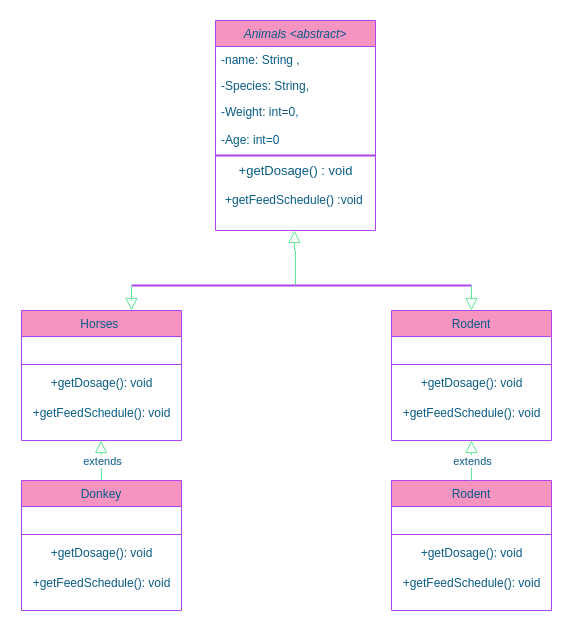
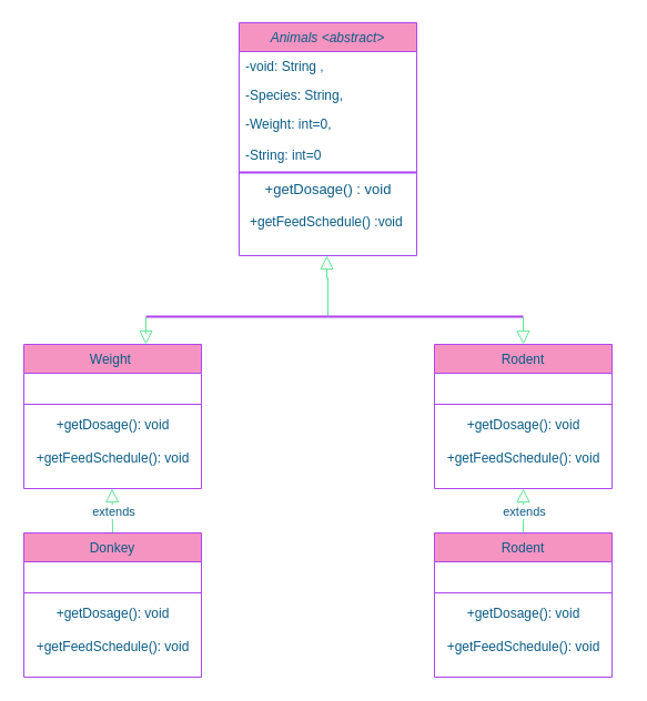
  <mxCell id="0" />
  <mxCell id="1" parent="0" />
  <mxCell id="2" value="Animals &lt;abstract&gt;" style="swimlane;fontStyle=2;align=center;verticalAlign=top;childLayout=stackLayout;horizontal=1;startSize=26;horizontalStack=0;resizeParent=1;resizeLast=0;collapsible=1;marginBottom=0;rounded=0;shadow=0;strokeWidth=1;fillColor=#F694C1;strokeColor=#AF45ED;fontColor=#095C86;" parent="1" vertex="1"><mxGeometry x="215" y="20" width="160" height="210" as="geometry"><mxRectangle x="230" y="140" width="160" height="26" as="alternateBounds" /></mxGeometry></mxCell>
- <mxCell id="3" value="-name: String ," style="text;align=left;verticalAlign=top;spacingLeft=4;spacingRight=4;overflow=hidden;rotatable=0;points=[[0,0.5],[1,0.5]];portConstraint=eastwest;fontColor=#095C86;" parent="2" vertex="1"><mxGeometry y="26" width="160" height="26" as="geometry" /></mxCell>
+ <mxCell id="3" value="-void: String ," style="text;align=left;verticalAlign=top;spacingLeft=4;spacingRight=4;overflow=hidden;rotatable=0;points=[[0,0.5],[1,0.5]];portConstraint=eastwest;fontColor=#095C86;" parent="2" vertex="1"><mxGeometry y="26" width="160" height="26" as="geometry" /></mxCell>
  <mxCell id="4" value="-Species: String, " style="text;align=left;verticalAlign=top;spacingLeft=4;spacingRight=4;overflow=hidden;rotatable=0;points=[[0,0.5],[1,0.5]];portConstraint=eastwest;rounded=0;shadow=0;html=0;fontColor=#095C86;" parent="2" vertex="1"><mxGeometry y="52" width="160" height="26" as="geometry" /></mxCell>
- <mxCell id="5" value="-Weight: int=0, &#10;&#10;-Age: int=0" style="text;align=left;verticalAlign=top;spacingLeft=4;spacingRight=4;overflow=hidden;rotatable=0;points=[[0,0.5],[1,0.5]];portConstraint=eastwest;rounded=0;shadow=0;html=0;fontColor=#095C86;" parent="2" vertex="1"><mxGeometry y="78" width="160" height="52" as="geometry" /></mxCell>
+ <mxCell id="5" value="-Weight: int=0, &#10;&#10;-String: int=0" style="text;align=left;verticalAlign=top;spacingLeft=4;spacingRight=4;overflow=hidden;rotatable=0;points=[[0,0.5],[1,0.5]];portConstraint=eastwest;rounded=0;shadow=0;html=0;fontColor=#095C86;" parent="2" vertex="1"><mxGeometry y="78" width="160" height="52" as="geometry" /></mxCell>
  <mxCell id="6" value="" style="line;strokeWidth=2;html=1;strokeColor=#AF45ED;fillColor=#F694C1;fontColor=#095C86;" vertex="1" parent="2"><mxGeometry y="130" width="160" height="10" as="geometry" /></mxCell>
  <mxCell id="7" value="+getDosage() : void" style="text;strokeColor=none;fillColor=none;html=1;fontSize=13;fontStyle=0;verticalAlign=middle;align=center;fontColor=#095C86;" vertex="1" parent="2"><mxGeometry y="140" width="160" height="20" as="geometry" /></mxCell>
  <mxCell id="8" value="+getFeedSchedule() :void&amp;nbsp;" style="text;strokeColor=none;fillColor=none;html=1;fontSize=12;fontStyle=0;verticalAlign=middle;align=center;strokeWidth=1;fontColor=#095C86;" vertex="1" parent="2"><mxGeometry y="160" width="160" height="40" as="geometry" /></mxCell>
  <mxCell id="9" value="" style="endArrow=block;endSize=10;endFill=0;shadow=0;strokeWidth=1;rounded=0;edgeStyle=elbowEdgeStyle;elbow=vertical;exitX=1;exitY=0.5;exitDx=0;exitDy=0;exitPerimeter=0;strokeColor=#60E696;fontColor=#095C86;" parent="1" source="10" edge="1"><mxGeometry width="160" relative="1" as="geometry"><mxPoint x="294" y="280" as="sourcePoint" /><mxPoint x="294" y="230" as="targetPoint" /><Array as="points"><mxPoint x="284" y="250" /><mxPoint x="384" y="220" /><mxPoint x="214" y="230" /></Array></mxGeometry></mxCell>
  <mxCell id="10" value="" style="line;strokeWidth=2;html=1;strokeColor=#AF45ED;fontSize=12;fillColor=#F694C1;fontColor=#095C86;" vertex="1" parent="1"><mxGeometry x="131" y="280" width="164" height="10" as="geometry" /></mxCell>
  <mxCell id="11" value="" style="line;strokeWidth=2;html=1;strokeColor=#AF45ED;fontSize=12;fillColor=#F694C1;fontColor=#095C86;" vertex="1" parent="1"><mxGeometry x="295" y="280" width="176" height="10" as="geometry" /></mxCell>
  <mxCell id="12" value="" style="endArrow=block;endSize=10;endFill=0;shadow=0;strokeWidth=1;rounded=0;edgeStyle=elbowEdgeStyle;elbow=vertical;exitX=0;exitY=0.5;exitDx=0;exitDy=0;exitPerimeter=0;strokeColor=#60E696;fontColor=#095C86;" edge="1" parent="1" source="10"><mxGeometry width="160" relative="1" as="geometry"><mxPoint x="305" y="295" as="sourcePoint" /><mxPoint x="131" y="310" as="targetPoint" /><Array as="points"><mxPoint x="131" y="300" /><mxPoint x="394" y="230" /><mxPoint x="224" y="240" /></Array></mxGeometry></mxCell>
  <mxCell id="13" value="" style="endArrow=block;endSize=10;endFill=0;shadow=0;strokeWidth=1;rounded=0;edgeStyle=elbowEdgeStyle;elbow=vertical;exitX=1;exitY=0.5;exitDx=0;exitDy=0;exitPerimeter=0;strokeColor=#60E696;fontColor=#095C86;" edge="1" parent="1" source="11"><mxGeometry width="160" relative="1" as="geometry"><mxPoint x="471" y="290" as="sourcePoint" /><mxPoint x="471" y="310" as="targetPoint" /><Array as="points" /></mxGeometry></mxCell>
- <mxCell id="14" value="Horses " style="swimlane;fontStyle=0;align=center;verticalAlign=top;childLayout=stackLayout;horizontal=1;startSize=26;horizontalStack=0;resizeParent=1;resizeLast=0;collapsible=1;marginBottom=0;rounded=0;shadow=0;strokeWidth=1;fillColor=#F694C1;strokeColor=#AF45ED;fontColor=#095C86;" vertex="1" parent="1"><mxGeometry x="21" y="310" width="160" height="130" as="geometry"><mxRectangle x="340" y="380" width="170" height="26" as="alternateBounds" /></mxGeometry></mxCell>
+ <mxCell id="14" value="Weight " style="swimlane;fontStyle=0;align=center;verticalAlign=top;childLayout=stackLayout;horizontal=1;startSize=26;horizontalStack=0;resizeParent=1;resizeLast=0;collapsible=1;marginBottom=0;rounded=0;shadow=0;strokeWidth=1;fillColor=#F694C1;strokeColor=#AF45ED;fontColor=#095C86;" vertex="1" parent="1"><mxGeometry x="21" y="310" width="160" height="130" as="geometry"><mxRectangle x="340" y="380" width="170" height="26" as="alternateBounds" /></mxGeometry></mxCell>
  <mxCell id="15" value="   " style="text;align=left;verticalAlign=top;spacingLeft=4;spacingRight=4;overflow=hidden;rotatable=0;points=[[0,0.5],[1,0.5]];portConstraint=eastwest;fontColor=#095C86;" vertex="1" parent="14"><mxGeometry y="26" width="160" height="24" as="geometry" /></mxCell>
  <mxCell id="16" value="" style="line;html=1;strokeWidth=1;align=left;verticalAlign=middle;spacingTop=-1;spacingLeft=3;spacingRight=3;rotatable=0;labelPosition=right;points=[];portConstraint=eastwest;fillColor=#F694C1;strokeColor=#AF45ED;fontColor=#095C86;" vertex="1" parent="14"><mxGeometry y="50" width="160" height="8" as="geometry" /></mxCell>
  <mxCell id="17" value="+getDosage(): void" style="text;html=1;align=center;verticalAlign=middle;resizable=0;points=[];autosize=1;strokeColor=none;fillColor=none;fontColor=#095C86;" vertex="1" parent="14"><mxGeometry y="58" width="160" height="30" as="geometry" /></mxCell>
  <mxCell id="18" value="+getFeedSchedule(): void" style="text;html=1;align=center;verticalAlign=middle;resizable=0;points=[];autosize=1;strokeColor=none;fillColor=none;fontColor=#095C86;" vertex="1" parent="14"><mxGeometry y="88" width="160" height="30" as="geometry" /></mxCell>
  <mxCell id="19" value="" style="endArrow=block;endSize=10;endFill=0;shadow=0;strokeWidth=1;rounded=0;edgeStyle=elbowEdgeStyle;elbow=vertical;strokeColor=#60E696;fontColor=#095C86;" edge="1" parent="1"><mxGeometry width="160" relative="1" as="geometry"><mxPoint x="101" y="490" as="sourcePoint" /><mxPoint x="100.5" y="440" as="targetPoint" /><Array as="points"><mxPoint x="97.5" y="480" /><mxPoint x="190.5" y="430" /><mxPoint x="20.5" y="440" /></Array></mxGeometry></mxCell>
  <mxCell id="20" value="extends&lt;br&gt;" style="edgeLabel;html=1;align=center;verticalAlign=middle;resizable=0;points=[];fontColor=#095C86;" vertex="1" connectable="0" parent="19"><mxGeometry x="-0.201" relative="1" as="geometry"><mxPoint x="1" y="-10" as="offset" /></mxGeometry></mxCell>
  <mxCell id="21" value="Donkey" style="swimlane;fontStyle=0;align=center;verticalAlign=top;childLayout=stackLayout;horizontal=1;startSize=26;horizontalStack=0;resizeParent=1;resizeLast=0;collapsible=1;marginBottom=0;rounded=0;shadow=0;strokeWidth=1;fillColor=#F694C1;strokeColor=#AF45ED;fontColor=#095C86;" vertex="1" parent="1"><mxGeometry x="21" y="480" width="160" height="130" as="geometry"><mxRectangle x="340" y="380" width="170" height="26" as="alternateBounds" /></mxGeometry></mxCell>
  <mxCell id="22" value="   " style="text;align=left;verticalAlign=top;spacingLeft=4;spacingRight=4;overflow=hidden;rotatable=0;points=[[0,0.5],[1,0.5]];portConstraint=eastwest;fontColor=#095C86;" vertex="1" parent="21"><mxGeometry y="26" width="160" height="24" as="geometry" /></mxCell>
  <mxCell id="23" value="" style="line;html=1;strokeWidth=1;align=left;verticalAlign=middle;spacingTop=-1;spacingLeft=3;spacingRight=3;rotatable=0;labelPosition=right;points=[];portConstraint=eastwest;fillColor=#F694C1;strokeColor=#AF45ED;fontColor=#095C86;" vertex="1" parent="21"><mxGeometry y="50" width="160" height="8" as="geometry" /></mxCell>
  <mxCell id="24" value="+getDosage(): void" style="text;html=1;align=center;verticalAlign=middle;resizable=0;points=[];autosize=1;strokeColor=none;fillColor=none;fontColor=#095C86;" vertex="1" parent="21"><mxGeometry y="58" width="160" height="30" as="geometry" /></mxCell>
  <mxCell id="25" value="+getFeedSchedule(): void" style="text;html=1;align=center;verticalAlign=middle;resizable=0;points=[];autosize=1;strokeColor=none;fillColor=none;fontColor=#095C86;" vertex="1" parent="21"><mxGeometry y="88" width="160" height="30" as="geometry" /></mxCell>
  <mxCell id="26" value="Rodent" style="swimlane;fontStyle=0;align=center;verticalAlign=top;childLayout=stackLayout;horizontal=1;startSize=26;horizontalStack=0;resizeParent=1;resizeLast=0;collapsible=1;marginBottom=0;rounded=0;shadow=0;strokeWidth=1;fillColor=#F694C1;strokeColor=#AF45ED;fontColor=#095C86;" vertex="1" parent="1"><mxGeometry x="391" y="310" width="160" height="130" as="geometry"><mxRectangle x="340" y="380" width="170" height="26" as="alternateBounds" /></mxGeometry></mxCell>
  <mxCell id="27" value="   " style="text;align=left;verticalAlign=top;spacingLeft=4;spacingRight=4;overflow=hidden;rotatable=0;points=[[0,0.5],[1,0.5]];portConstraint=eastwest;fontColor=#095C86;" vertex="1" parent="26"><mxGeometry y="26" width="160" height="24" as="geometry" /></mxCell>
  <mxCell id="28" value="" style="line;html=1;strokeWidth=1;align=left;verticalAlign=middle;spacingTop=-1;spacingLeft=3;spacingRight=3;rotatable=0;labelPosition=right;points=[];portConstraint=eastwest;fillColor=#F694C1;strokeColor=#AF45ED;fontColor=#095C86;" vertex="1" parent="26"><mxGeometry y="50" width="160" height="8" as="geometry" /></mxCell>
  <mxCell id="29" value="+getDosage(): void" style="text;html=1;align=center;verticalAlign=middle;resizable=0;points=[];autosize=1;strokeColor=none;fillColor=none;fontColor=#095C86;" vertex="1" parent="26"><mxGeometry y="58" width="160" height="30" as="geometry" /></mxCell>
  <mxCell id="30" value="+getFeedSchedule(): void" style="text;html=1;align=center;verticalAlign=middle;resizable=0;points=[];autosize=1;strokeColor=none;fillColor=none;fontColor=#095C86;" vertex="1" parent="26"><mxGeometry y="88" width="160" height="30" as="geometry" /></mxCell>
  <mxCell id="31" value="Rodent" style="swimlane;fontStyle=0;align=center;verticalAlign=top;childLayout=stackLayout;horizontal=1;startSize=26;horizontalStack=0;resizeParent=1;resizeLast=0;collapsible=1;marginBottom=0;rounded=0;shadow=0;strokeWidth=1;fillColor=#F694C1;strokeColor=#AF45ED;fontColor=#095C86;" vertex="1" parent="1"><mxGeometry x="391" y="480" width="160" height="130" as="geometry"><mxRectangle x="340" y="380" width="170" height="26" as="alternateBounds" /></mxGeometry></mxCell>
  <mxCell id="32" value="   " style="text;align=left;verticalAlign=top;spacingLeft=4;spacingRight=4;overflow=hidden;rotatable=0;points=[[0,0.5],[1,0.5]];portConstraint=eastwest;fontColor=#095C86;" vertex="1" parent="31"><mxGeometry y="26" width="160" height="24" as="geometry" /></mxCell>
  <mxCell id="33" value="" style="line;html=1;strokeWidth=1;align=left;verticalAlign=middle;spacingTop=-1;spacingLeft=3;spacingRight=3;rotatable=0;labelPosition=right;points=[];portConstraint=eastwest;fillColor=#F694C1;strokeColor=#AF45ED;fontColor=#095C86;" vertex="1" parent="31"><mxGeometry y="50" width="160" height="8" as="geometry" /></mxCell>
  <mxCell id="34" value="+getDosage(): void" style="text;html=1;align=center;verticalAlign=middle;resizable=0;points=[];autosize=1;strokeColor=none;fillColor=none;fontColor=#095C86;" vertex="1" parent="31"><mxGeometry y="58" width="160" height="30" as="geometry" /></mxCell>
  <mxCell id="35" value="+getFeedSchedule(): void" style="text;html=1;align=center;verticalAlign=middle;resizable=0;points=[];autosize=1;strokeColor=none;fillColor=none;fontColor=#095C86;" vertex="1" parent="31"><mxGeometry y="88" width="160" height="30" as="geometry" /></mxCell>
  <mxCell id="36" value="" style="endArrow=block;endSize=10;endFill=0;shadow=0;strokeWidth=1;rounded=0;edgeStyle=elbowEdgeStyle;elbow=vertical;strokeColor=#60E696;fontColor=#095C86;" edge="1" parent="1"><mxGeometry width="160" relative="1" as="geometry"><mxPoint x="471" y="480" as="sourcePoint" /><mxPoint x="471" y="440" as="targetPoint" /><Array as="points"><mxPoint x="467.5" y="470" /><mxPoint x="560.5" y="420" /><mxPoint x="390.5" y="430" /></Array></mxGeometry></mxCell>
  <mxCell id="37" value="extends&lt;br&gt;" style="edgeLabel;html=1;align=center;verticalAlign=middle;resizable=0;points=[];fontColor=#095C86;" vertex="1" connectable="0" parent="36"><mxGeometry x="-0.201" relative="1" as="geometry"><mxPoint y="-4" as="offset" /></mxGeometry></mxCell>
